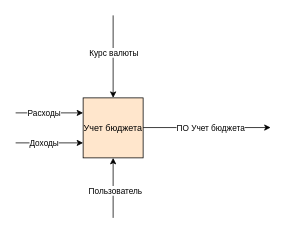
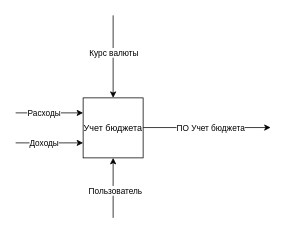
  <mxCell id="0" />
  <mxCell id="1" parent="0" />
- <mxCell id="2" value="Учет бюджета" style="whiteSpace=wrap;html=1;aspect=fixed;fillColor=#ffe6cc;" vertex="1" parent="1"><mxGeometry x="110" y="130" width="80" height="80" as="geometry" /></mxCell>
+ <mxCell id="2" value="Учет бюджета" style="whiteSpace=wrap;html=1;aspect=fixed;" vertex="1" parent="1"><mxGeometry x="110" y="130" width="80" height="80" as="geometry" /></mxCell>
  <mxCell id="3" value="" style="endArrow=classic;html=1;" edge="1" parent="1"><mxGeometry width="50" height="50" relative="1" as="geometry"><mxPoint x="20" y="190" as="sourcePoint" /><mxPoint x="110" y="190" as="targetPoint" /></mxGeometry></mxCell>
  <mxCell id="4" value="Доходы" style="edgeLabel;html=1;align=center;verticalAlign=middle;resizable=0;points=[];" vertex="1" connectable="0" parent="3"><mxGeometry x="-0.511" relative="1" as="geometry"><mxPoint x="15.83" y="0.42" as="offset" /></mxGeometry></mxCell>
  <mxCell id="5" value="" style="endArrow=classic;html=1;" edge="1" parent="1"><mxGeometry width="50" height="50" relative="1" as="geometry"><mxPoint x="20" y="150" as="sourcePoint" /><mxPoint x="110" y="150" as="targetPoint" /></mxGeometry></mxCell>
  <mxCell id="6" value="Расходы" style="edgeLabel;html=1;align=center;verticalAlign=middle;resizable=0;points=[];" vertex="1" connectable="0" parent="5"><mxGeometry x="-0.344" y="1" relative="1" as="geometry"><mxPoint x="7.5" as="offset" /></mxGeometry></mxCell>
  <mxCell id="7" value="" style="endArrow=classic;html=1;entryX=0.5;entryY=1;entryDx=0;entryDy=0;" edge="1" parent="1" target="2"><mxGeometry width="50" height="50" relative="1" as="geometry"><mxPoint x="150" y="290" as="sourcePoint" /><mxPoint x="200" y="220" as="targetPoint" /><Array as="points" /></mxGeometry></mxCell>
  <mxCell id="8" value="Пользователь" style="edgeLabel;html=1;align=center;verticalAlign=middle;resizable=0;points=[];" vertex="1" connectable="0" parent="7"><mxGeometry x="-0.067" y="-2" relative="1" as="geometry"><mxPoint as="offset" /></mxGeometry></mxCell>
  <mxCell id="9" value="" style="endArrow=classic;html=1;" edge="1" parent="1"><mxGeometry width="50" height="50" relative="1" as="geometry"><mxPoint x="190" y="169.58" as="sourcePoint" /><mxPoint x="360" y="169.58" as="targetPoint" /></mxGeometry></mxCell>
  <mxCell id="10" value="&lt;span style=&quot;font-size: 11px ; background-color: rgb(255 , 255 , 255)&quot;&gt;ПО Учет бюджета&lt;/span&gt;" style="text;html=1;align=center;verticalAlign=middle;resizable=0;points=[];autosize=1;" vertex="1" parent="1"><mxGeometry x="225" y="160" width="110" height="20" as="geometry" /></mxCell>
  <mxCell id="11" value="" style="endArrow=classic;html=1;entryX=0.5;entryY=0;entryDx=0;entryDy=0;" edge="1" parent="1" target="2"><mxGeometry width="50" height="50" relative="1" as="geometry"><mxPoint x="150" y="20" as="sourcePoint" /><mxPoint x="110" y="60" as="targetPoint" /><Array as="points" /></mxGeometry></mxCell>
  <mxCell id="12" value="Курс валюты" style="edgeLabel;html=1;align=center;verticalAlign=middle;resizable=0;points=[];" vertex="1" connectable="0" parent="11"><mxGeometry x="-0.109" relative="1" as="geometry"><mxPoint as="offset" /></mxGeometry></mxCell>
